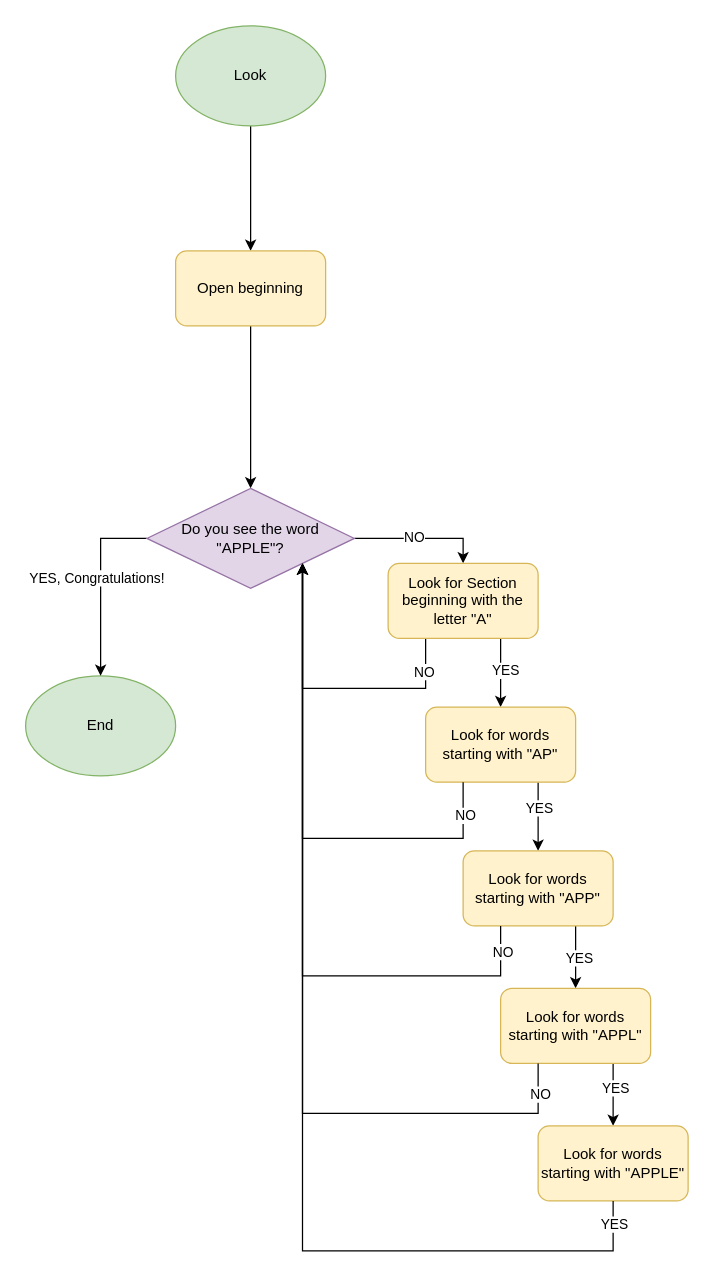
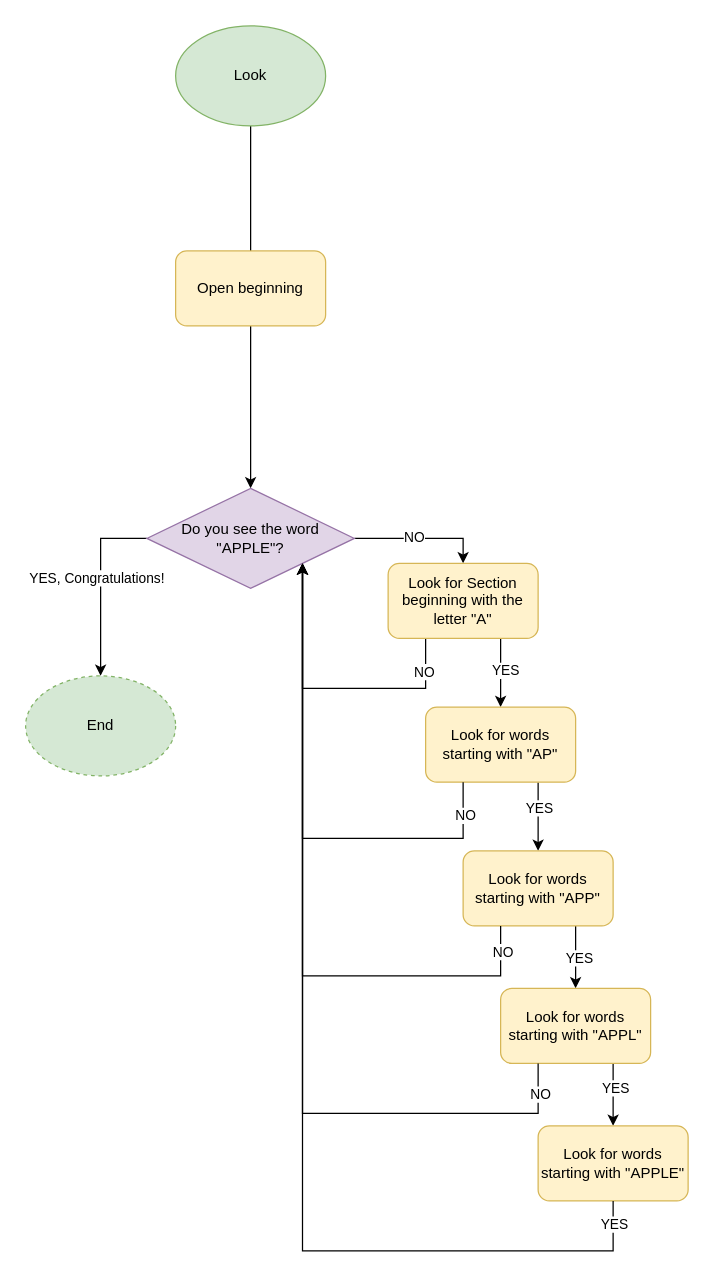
  <mxCell id="0" />
  <mxCell id="1" parent="0" />
- <mxCell id="2" value="" style="edgeStyle=orthogonalEdgeStyle;rounded=0;orthogonalLoop=1;jettySize=auto;html=1;" edge="1" parent="1" source="3" target="6"><mxGeometry relative="1" as="geometry" /></mxCell>
+ <mxCell id="2" value="" style="edgeStyle=orthogonalEdgeStyle;rounded=0;orthogonalLoop=1;jettySize=auto;html=1;endArrow=none;" edge="1" parent="1" source="3" target="6"><mxGeometry relative="1" as="geometry" /></mxCell>
  <mxCell id="3" value="Look" style="ellipse;whiteSpace=wrap;html=1;fillColor=#d5e8d4;strokeColor=#82b366;" vertex="1" parent="1"><mxGeometry x="140" y="20" width="120" height="80" as="geometry" /></mxCell>
- <mxCell id="4" value="End" style="ellipse;whiteSpace=wrap;html=1;fillColor=#d5e8d4;strokeColor=#82b366;" vertex="1" parent="1"><mxGeometry x="20" y="540" width="120" height="80" as="geometry" /></mxCell>
+ <mxCell id="4" value="End" style="ellipse;whiteSpace=wrap;html=1;fillColor=#d5e8d4;strokeColor=#82b366;dashed=1;" vertex="1" parent="1"><mxGeometry x="20" y="540" width="120" height="80" as="geometry" /></mxCell>
  <mxCell id="5" value="" style="edgeStyle=orthogonalEdgeStyle;rounded=0;orthogonalLoop=1;jettySize=auto;html=1;" edge="1" parent="1" source="6" target="11"><mxGeometry relative="1" as="geometry" /></mxCell>
  <mxCell id="6" value="Open beginning" style="rounded=1;whiteSpace=wrap;html=1;fillColor=#fff2cc;strokeColor=#d6b656;" vertex="1" parent="1"><mxGeometry x="140" y="200" width="120" height="60" as="geometry" /></mxCell>
  <mxCell id="7" value="" style="edgeStyle=orthogonalEdgeStyle;rounded=0;orthogonalLoop=1;jettySize=auto;html=1;exitX=0;exitY=0.5;exitDx=0;exitDy=0;" edge="1" parent="1" source="11" target="4"><mxGeometry relative="1" as="geometry" /></mxCell>
  <mxCell id="8" value="YES, Congratulations!" style="edgeLabel;html=1;align=center;verticalAlign=middle;resizable=0;points=[];" vertex="1" connectable="0" parent="7"><mxGeometry x="-0.075" y="-4" relative="1" as="geometry"><mxPoint as="offset" /></mxGeometry></mxCell>
  <mxCell id="9" value="" style="edgeStyle=orthogonalEdgeStyle;rounded=0;orthogonalLoop=1;jettySize=auto;html=1;entryX=0.5;entryY=0;entryDx=0;entryDy=0;" edge="1" parent="1" source="11" target="16"><mxGeometry relative="1" as="geometry" /></mxCell>
  <mxCell id="10" value="NO" style="edgeLabel;html=1;align=center;verticalAlign=middle;resizable=0;points=[];" vertex="1" connectable="0" parent="9"><mxGeometry x="-0.119" y="2" relative="1" as="geometry"><mxPoint as="offset" /></mxGeometry></mxCell>
  <mxCell id="11" value="Do you see the word &quot;APPLE&quot;?" style="rhombus;whiteSpace=wrap;html=1;fillColor=#e1d5e7;strokeColor=#9673a6;" vertex="1" parent="1"><mxGeometry x="117" y="390" width="166" height="80" as="geometry" /></mxCell>
  <mxCell id="12" value="" style="edgeStyle=orthogonalEdgeStyle;rounded=0;orthogonalLoop=1;jettySize=auto;html=1;exitX=0.75;exitY=1;exitDx=0;exitDy=0;" edge="1" parent="1" source="16" target="19"><mxGeometry relative="1" as="geometry" /></mxCell>
  <mxCell id="13" value="YES" style="edgeLabel;html=1;align=center;verticalAlign=middle;resizable=0;points=[];" vertex="1" connectable="0" parent="12"><mxGeometry x="-0.091" y="3" relative="1" as="geometry"><mxPoint as="offset" /></mxGeometry></mxCell>
  <mxCell id="14" value="" style="edgeStyle=orthogonalEdgeStyle;rounded=0;orthogonalLoop=1;jettySize=auto;html=1;entryX=1;entryY=1;entryDx=0;entryDy=0;exitX=0.25;exitY=1;exitDx=0;exitDy=0;" edge="1" parent="1" source="16" target="11"><mxGeometry relative="1" as="geometry"><Array as="points"><mxPoint x="340" y="550" /><mxPoint x="242" y="550" /></Array></mxGeometry></mxCell>
  <mxCell id="15" value="NO" style="edgeLabel;html=1;align=center;verticalAlign=middle;resizable=0;points=[];" vertex="1" connectable="0" parent="14"><mxGeometry x="-0.782" y="-2" relative="1" as="geometry"><mxPoint as="offset" /></mxGeometry></mxCell>
  <mxCell id="16" value="Look for Section beginning with the letter &quot;A&quot;" style="rounded=1;whiteSpace=wrap;html=1;fillColor=#fff2cc;strokeColor=#d6b656;" vertex="1" parent="1"><mxGeometry x="310" y="450" width="120" height="60" as="geometry" /></mxCell>
  <mxCell id="17" value="" style="edgeStyle=orthogonalEdgeStyle;rounded=0;orthogonalLoop=1;jettySize=auto;html=1;exitX=0.75;exitY=1;exitDx=0;exitDy=0;" edge="1" parent="1" source="19" target="22"><mxGeometry relative="1" as="geometry" /></mxCell>
  <mxCell id="18" value="YES" style="edgeLabel;html=1;align=center;verticalAlign=middle;resizable=0;points=[];" vertex="1" connectable="0" parent="17"><mxGeometry x="-0.289" relative="1" as="geometry"><mxPoint as="offset" /></mxGeometry></mxCell>
  <mxCell id="19" value="Look for words starting with &quot;AP&quot;" style="rounded=1;whiteSpace=wrap;html=1;fillColor=#fff2cc;strokeColor=#d6b656;" vertex="1" parent="1"><mxGeometry x="340" y="565" width="120" height="60" as="geometry" /></mxCell>
  <mxCell id="20" value="" style="edgeStyle=orthogonalEdgeStyle;rounded=0;orthogonalLoop=1;jettySize=auto;html=1;exitX=0.75;exitY=1;exitDx=0;exitDy=0;" edge="1" parent="1" source="22" target="25"><mxGeometry relative="1" as="geometry" /></mxCell>
  <mxCell id="21" value="YES" style="edgeLabel;html=1;align=center;verticalAlign=middle;resizable=0;points=[];" vertex="1" connectable="0" parent="20"><mxGeometry y="2" relative="1" as="geometry"><mxPoint as="offset" /></mxGeometry></mxCell>
  <mxCell id="22" value="Look for words starting with &quot;APP&quot;" style="rounded=1;whiteSpace=wrap;html=1;fillColor=#fff2cc;strokeColor=#d6b656;" vertex="1" parent="1"><mxGeometry x="370" y="680" width="120" height="60" as="geometry" /></mxCell>
  <mxCell id="23" value="" style="edgeStyle=orthogonalEdgeStyle;rounded=0;orthogonalLoop=1;jettySize=auto;html=1;exitX=0.75;exitY=1;exitDx=0;exitDy=0;" edge="1" parent="1" source="25" target="26"><mxGeometry relative="1" as="geometry" /></mxCell>
  <mxCell id="24" value="YES" style="edgeLabel;html=1;align=center;verticalAlign=middle;resizable=0;points=[];" vertex="1" connectable="0" parent="23"><mxGeometry x="-0.25" y="1" relative="1" as="geometry"><mxPoint as="offset" /></mxGeometry></mxCell>
  <mxCell id="25" value="Look for words starting with &quot;APPL&quot;" style="rounded=1;whiteSpace=wrap;html=1;fillColor=#fff2cc;strokeColor=#d6b656;" vertex="1" parent="1"><mxGeometry x="400" y="790" width="120" height="60" as="geometry" /></mxCell>
  <mxCell id="26" value="Look for words starting with &quot;APPLE&quot;" style="rounded=1;whiteSpace=wrap;html=1;fillColor=#fff2cc;strokeColor=#d6b656;" vertex="1" parent="1"><mxGeometry x="430" y="900" width="120" height="60" as="geometry" /></mxCell>
  <mxCell id="27" value="" style="endArrow=classic;html=1;rounded=0;exitX=0.25;exitY=1;exitDx=0;exitDy=0;edgeStyle=orthogonalEdgeStyle;entryX=1;entryY=1;entryDx=0;entryDy=0;" edge="1" parent="1" source="19" target="11"><mxGeometry width="50" height="50" relative="1" as="geometry"><mxPoint x="390" y="810" as="sourcePoint" /><mxPoint x="210" y="680" as="targetPoint" /><Array as="points"><mxPoint x="370" y="670" /><mxPoint x="242" y="670" /></Array></mxGeometry></mxCell>
  <mxCell id="28" value="NO" style="edgeLabel;html=1;align=center;verticalAlign=middle;resizable=0;points=[];" vertex="1" connectable="0" parent="27"><mxGeometry x="-0.87" y="1" relative="1" as="geometry"><mxPoint as="offset" /></mxGeometry></mxCell>
  <mxCell id="29" value="" style="endArrow=classic;html=1;rounded=0;exitX=0.25;exitY=1;exitDx=0;exitDy=0;entryX=1;entryY=1;entryDx=0;entryDy=0;edgeStyle=orthogonalEdgeStyle;" edge="1" parent="1" source="22" target="11"><mxGeometry width="50" height="50" relative="1" as="geometry"><mxPoint x="390" y="810" as="sourcePoint" /><mxPoint x="440" y="760" as="targetPoint" /><Array as="points"><mxPoint x="400" y="780" /><mxPoint x="242" y="780" /></Array></mxGeometry></mxCell>
  <mxCell id="30" value="NO" style="edgeLabel;html=1;align=center;verticalAlign=middle;resizable=0;points=[];" vertex="1" connectable="0" parent="29"><mxGeometry x="-0.924" y="1" relative="1" as="geometry"><mxPoint as="offset" /></mxGeometry></mxCell>
  <mxCell id="31" value="" style="endArrow=classic;html=1;rounded=0;exitX=0.25;exitY=1;exitDx=0;exitDy=0;entryX=1;entryY=1;entryDx=0;entryDy=0;edgeStyle=orthogonalEdgeStyle;" edge="1" parent="1" source="25" target="11"><mxGeometry width="50" height="50" relative="1" as="geometry"><mxPoint x="390" y="810" as="sourcePoint" /><mxPoint x="440" y="760" as="targetPoint" /><Array as="points"><mxPoint x="430" y="890" /><mxPoint x="242" y="890" /></Array></mxGeometry></mxCell>
  <mxCell id="32" value="NO" style="edgeLabel;html=1;align=center;verticalAlign=middle;resizable=0;points=[];" vertex="1" connectable="0" parent="31"><mxGeometry x="-0.928" y="1" relative="1" as="geometry"><mxPoint as="offset" /></mxGeometry></mxCell>
  <mxCell id="33" value="" style="endArrow=classic;html=1;rounded=0;exitX=0.5;exitY=1;exitDx=0;exitDy=0;entryX=1;entryY=1;entryDx=0;entryDy=0;edgeStyle=orthogonalEdgeStyle;" edge="1" parent="1" source="26" target="11"><mxGeometry width="50" height="50" relative="1" as="geometry"><mxPoint x="390" y="810" as="sourcePoint" /><mxPoint x="440" y="760" as="targetPoint" /><Array as="points"><mxPoint x="490" y="1000" /><mxPoint x="242" y="1000" /></Array></mxGeometry></mxCell>
  <mxCell id="34" value="YES" style="edgeLabel;html=1;align=center;verticalAlign=middle;resizable=0;points=[];" vertex="1" connectable="0" parent="33"><mxGeometry x="-0.957" relative="1" as="geometry"><mxPoint as="offset" /></mxGeometry></mxCell>
